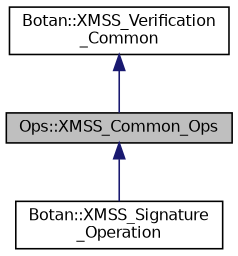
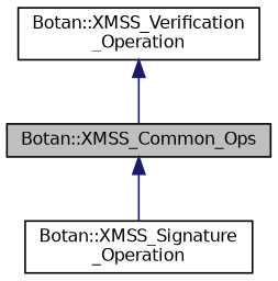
  digraph {
    node [color=black fillcolor=white fontname=Helvetica fontsize=10 shape=record style=filled]
    edge [color=midnightblue dir=back fontname=Helvetica fontsize=10 labelfontname=Helvetica labelfontsize=10 style=solid]
-   n1 [fillcolor=grey75 fontcolor=black height=0.2 label="Ops::XMSS_Common_Ops" width=0.4]
+   n1 [fillcolor=grey75 fontcolor=black height=0.2 label="Botan::XMSS_Common_Ops" width=0.4]
    n2 [height=0.2 label="Botan::XMSS_Signature\l_Operation" width=0.4]
-   n3 [height=0.2 label="Botan::XMSS_Verification\l_Common" width=0.4]
+   n3 [height=0.2 label="Botan::XMSS_Verification\l_Operation" width=0.4]
    n1 -> n2
    n3 -> n1
  }
